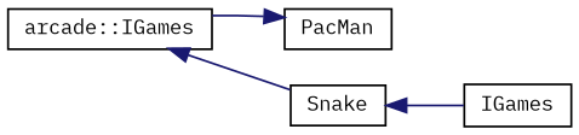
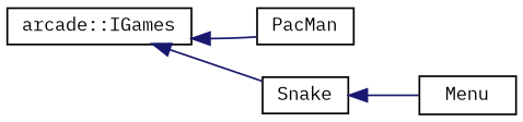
  digraph {
    fontname="IBM Plex Mono"
    rankdir=LR
    node [color=black fillcolor=white fontname="IBM Plex Mono" fontsize=10 shape=record style=filled]
    edge [color=midnightblue dir=back fontname="IBM Plex Mono" fontsize=10 labelfontname=Helvetica labelfontsize=10 style=solid]
    n1 [height=0.2 label="arcade::IGames" width=0.4]
    n2 [height=0.2 label=PacMan width=0.4]
    n3 [height=0.2 label=Snake width=0.4]
-   n4 [height=0.2 label=IGames width=0.4]
-   n2 -> n1
+   n4 [height=0.2 label=Menu width=0.4]
+   n1 -> n2
    n1 -> n3
    n3 -> n4
  }
